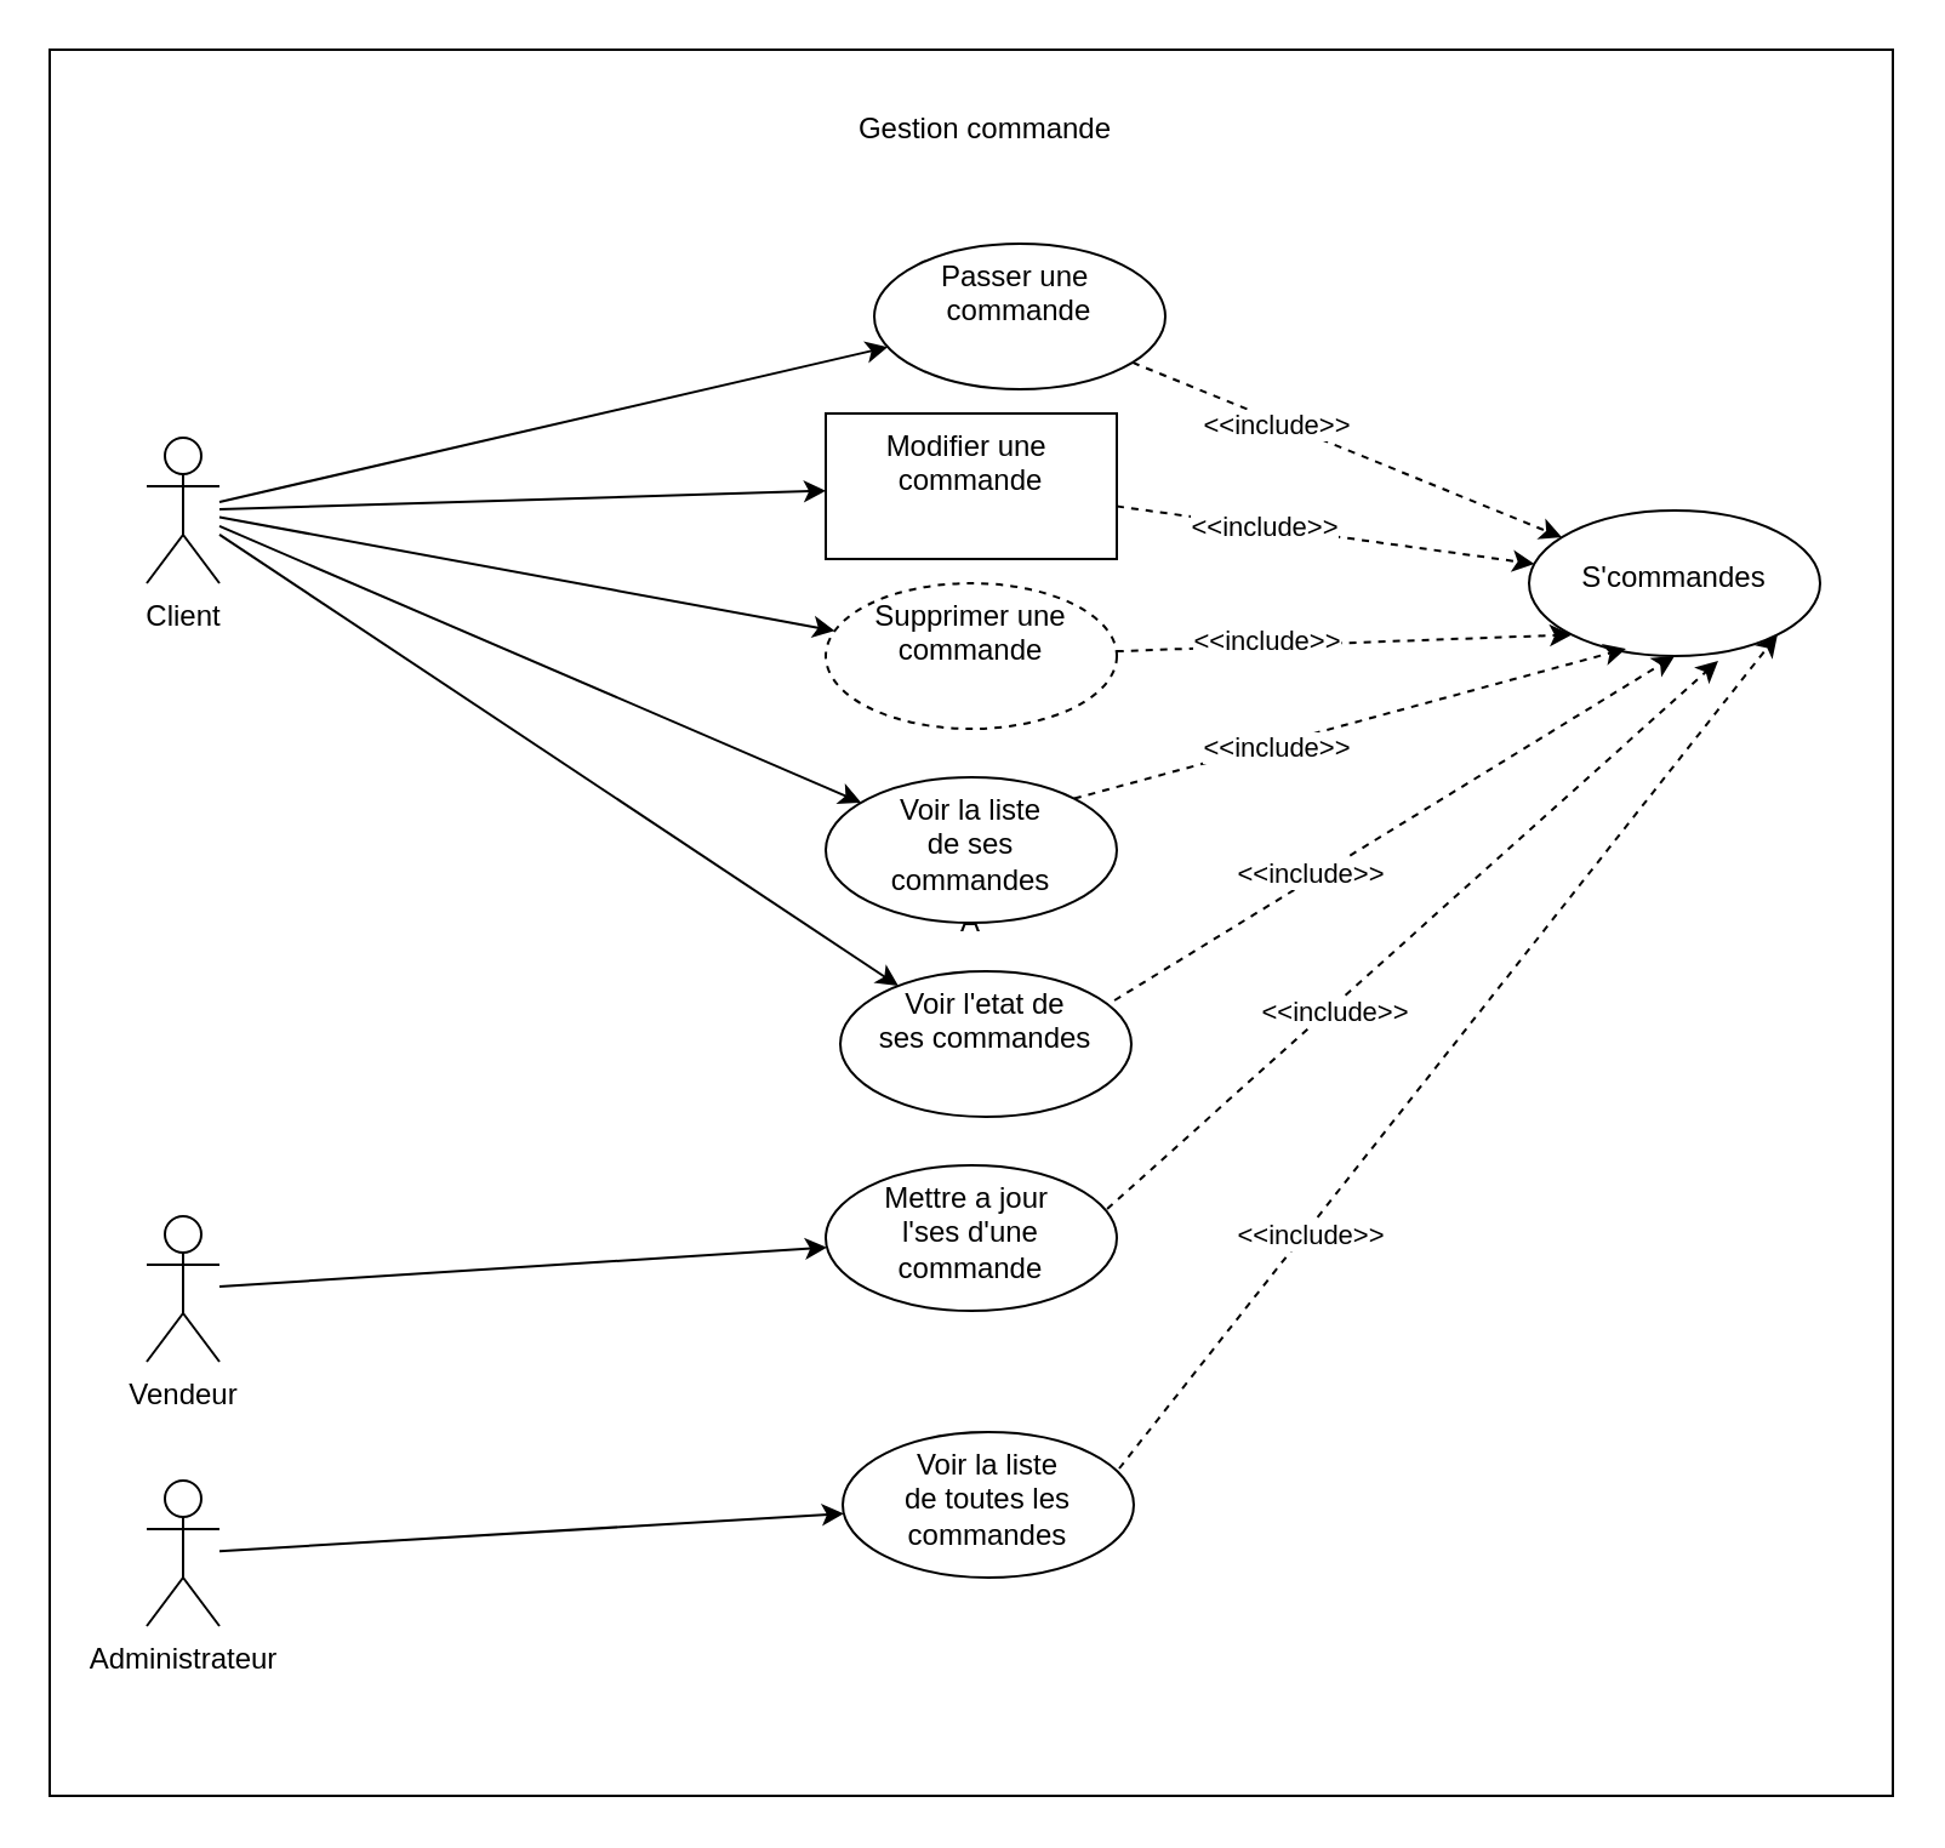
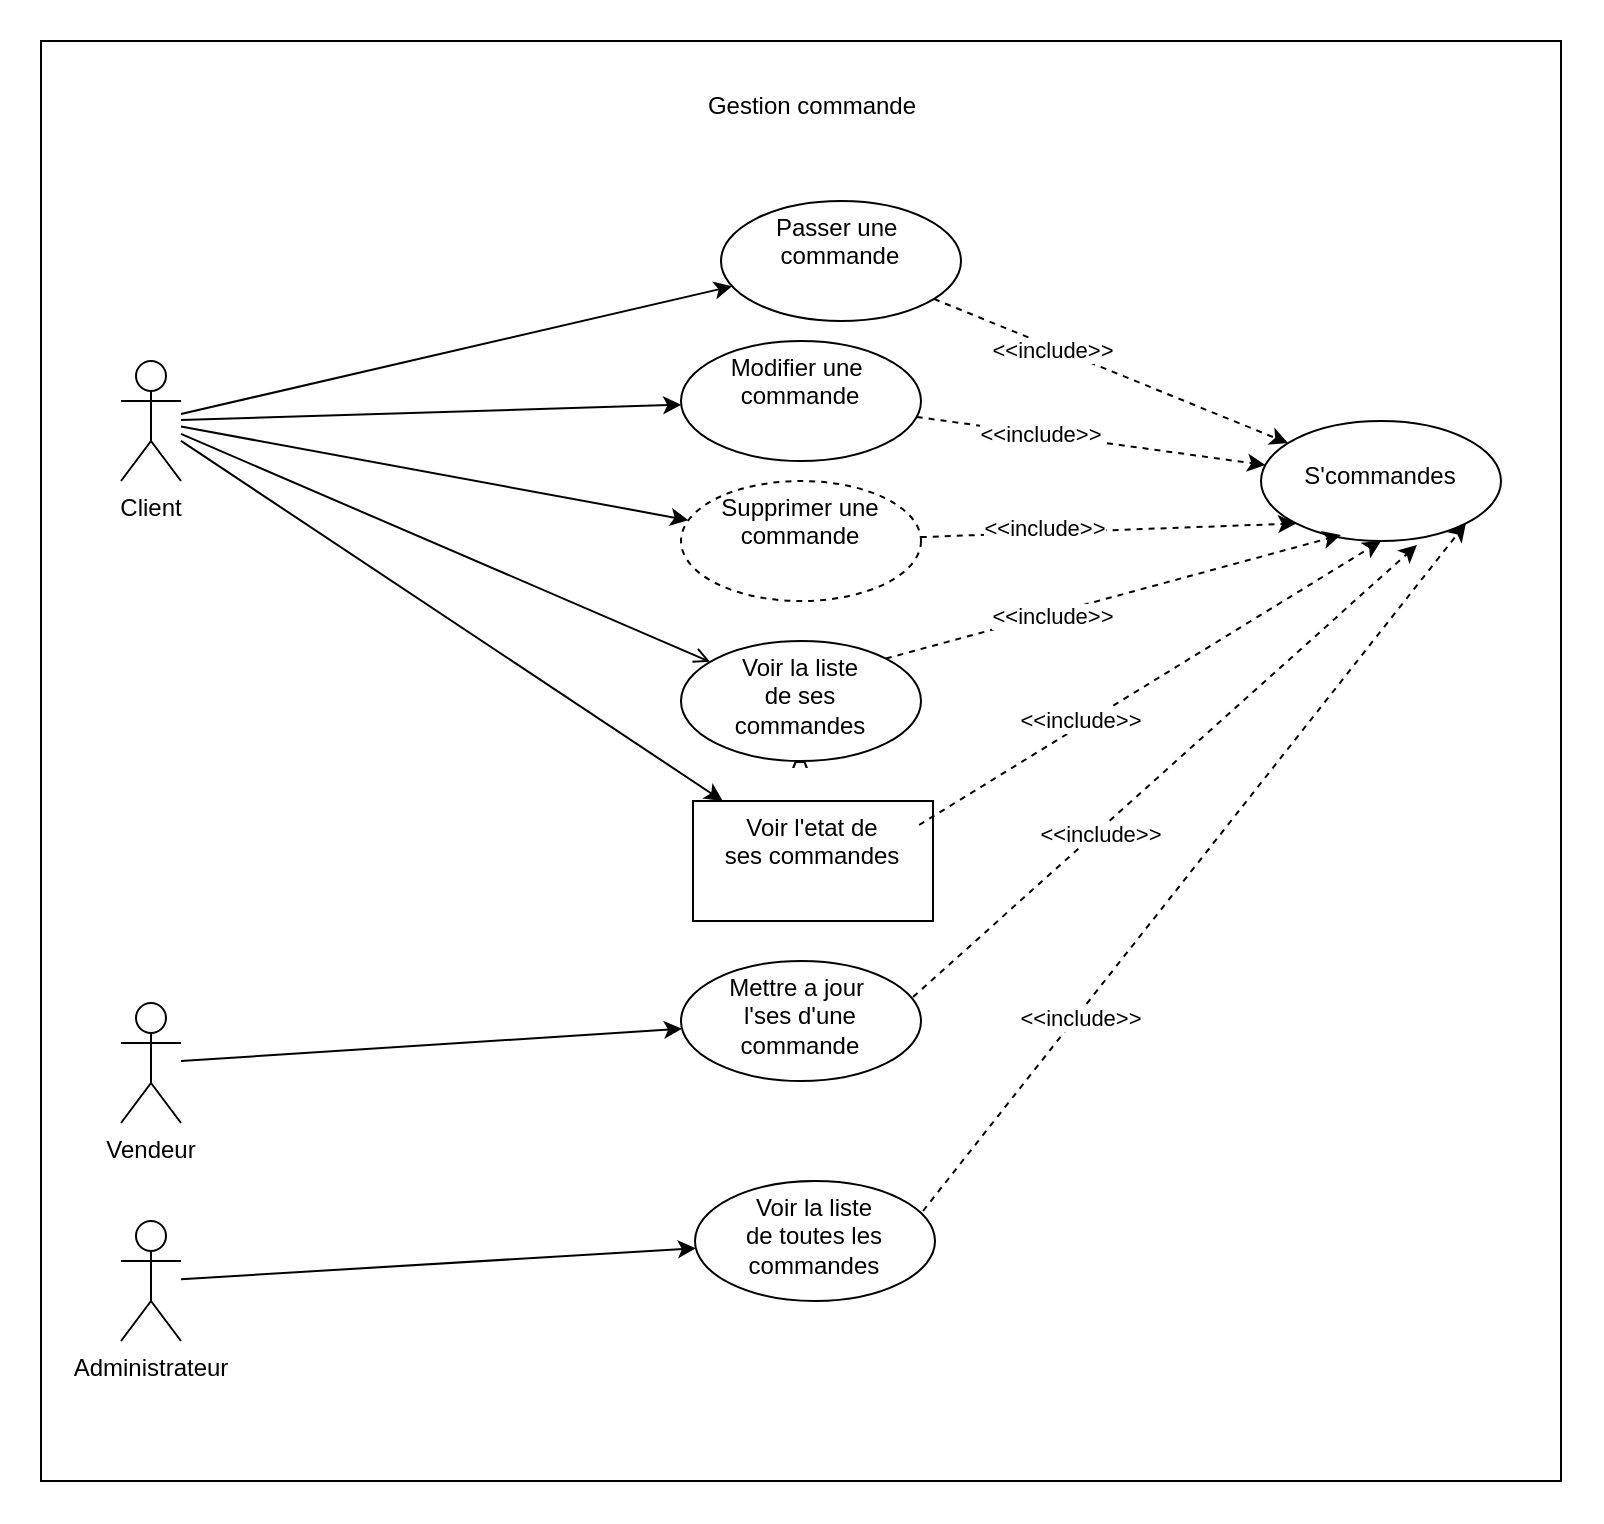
  <mxCell id="0" />
  <mxCell id="1" parent="0" />
  <mxCell id="2" value="A" style="rounded=0;whiteSpace=wrap;html=1;" vertex="1" parent="1"><mxGeometry y="20" width="760" height="720" as="geometry" x="20" /></mxCell>
  <mxCell id="3" value="" style="rounded=0;orthogonalLoop=1;jettySize=auto;html=1;" edge="1" parent="1" source="7" target="11"><mxGeometry relative="1" as="geometry" /></mxCell>
  <mxCell id="4" value="" style="edgeStyle=none;rounded=0;orthogonalLoop=1;jettySize=auto;html=1;" edge="1" parent="1" source="7" target="14"><mxGeometry relative="1" as="geometry" /></mxCell>
  <mxCell id="5" value="" style="edgeStyle=none;rounded=0;orthogonalLoop=1;jettySize=auto;html=1;strokeColor=default;" edge="1" parent="1" source="7" target="17"><mxGeometry relative="1" as="geometry" /></mxCell>
- <mxCell id="6" value="" style="edgeStyle=none;rounded=0;orthogonalLoop=1;jettySize=auto;html=1;strokeColor=default;" edge="1" parent="1" source="7" target="22"><mxGeometry relative="1" as="geometry" /></mxCell>
+ <mxCell id="6" value="" style="edgeStyle=none;rounded=0;orthogonalLoop=1;jettySize=auto;html=1;strokeColor=default;endArrow=open;" edge="1" parent="1" source="7" target="22"><mxGeometry relative="1" as="geometry" /></mxCell>
  <mxCell id="7" value="Client" style="shape=umlActor;verticalLabelPosition=bottom;verticalAlign=top;html=1;outlineConnect=0;" vertex="1" parent="1"><mxGeometry x="60" y="180" width="30" height="60" as="geometry" /></mxCell>
  <mxCell id="8" value="Gestion commande" style="text;html=1;strokeColor=none;fillColor=none;align=center;verticalAlign=middle;whiteSpace=wrap;rounded=0;" vertex="1" parent="1"><mxGeometry x="345" y="38" width="122" height="30" as="geometry" /></mxCell>
  <mxCell id="9" value="" style="edgeStyle=none;rounded=0;orthogonalLoop=1;jettySize=auto;html=1;strokeColor=default;dashed=1;" edge="1" parent="1" source="11" target="18"><mxGeometry relative="1" as="geometry" /></mxCell>
  <mxCell id="10" value="&amp;lt;&amp;lt;include&amp;gt;&amp;gt;" style="edgeLabel;html=1;align=center;verticalAlign=middle;resizable=0;points=[];" vertex="1" connectable="0" parent="9"><mxGeometry x="-0.326" y="-1" relative="1" as="geometry"><mxPoint as="offset" /></mxGeometry></mxCell>
  <mxCell id="11" value="Passer une&amp;nbsp;&lt;br&gt;commande" style="ellipse;whiteSpace=wrap;html=1;verticalAlign=top;" vertex="1" parent="1"><mxGeometry x="360" y="100" width="120" height="60" as="geometry" /></mxCell>
  <mxCell id="12" style="edgeStyle=none;rounded=0;orthogonalLoop=1;jettySize=auto;html=1;strokeColor=default;dashed=1;" edge="1" parent="1" source="14" target="18"><mxGeometry relative="1" as="geometry" /></mxCell>
  <mxCell id="13" value="&amp;lt;&amp;lt;include&amp;gt;&amp;gt;" style="edgeLabel;html=1;align=center;verticalAlign=middle;resizable=0;points=[];" vertex="1" connectable="0" parent="12"><mxGeometry x="-0.299" relative="1" as="geometry"><mxPoint as="offset" /></mxGeometry></mxCell>
- <mxCell id="14" value="Modifier une&amp;nbsp;&lt;br&gt;commande" style="whiteSpace=wrap;html=1;verticalAlign=top;rounded=0;" vertex="1" parent="1"><mxGeometry x="340" y="170" width="120" height="60" as="geometry" /></mxCell>
+ <mxCell id="14" value="Modifier une&amp;nbsp;&lt;br&gt;commande" style="ellipse;whiteSpace=wrap;html=1;verticalAlign=top;" vertex="1" parent="1"><mxGeometry x="340" y="170" width="120" height="60" as="geometry" /></mxCell>
  <mxCell id="15" style="edgeStyle=none;rounded=0;orthogonalLoop=1;jettySize=auto;html=1;entryX=0;entryY=1;entryDx=0;entryDy=0;strokeColor=default;dashed=1;" edge="1" parent="1" source="17" target="18"><mxGeometry relative="1" as="geometry" /></mxCell>
  <mxCell id="16" value="&amp;lt;&amp;lt;include&amp;gt;&amp;gt;" style="edgeLabel;html=1;align=center;verticalAlign=middle;resizable=0;points=[];" vertex="1" connectable="0" parent="15"><mxGeometry x="-0.337" y="2" relative="1" as="geometry"><mxPoint as="offset" /></mxGeometry></mxCell>
  <mxCell id="17" value="Supprimer une&lt;br&gt;commande" style="ellipse;whiteSpace=wrap;html=1;verticalAlign=top;dashed=1;" vertex="1" parent="1"><mxGeometry x="340" y="240" width="120" height="60" as="geometry" /></mxCell>
  <mxCell id="18" value="&lt;br&gt;S'commandes" style="ellipse;whiteSpace=wrap;html=1;verticalAlign=top;" vertex="1" parent="1"><mxGeometry x="630" y="210" width="120" height="60" as="geometry" /></mxCell>
  <mxCell id="19" value="" style="edgeStyle=none;rounded=0;orthogonalLoop=1;jettySize=auto;html=1;strokeColor=default;" edge="1" parent="1" source="7" target="25"><mxGeometry relative="1" as="geometry" /></mxCell>
  <mxCell id="20" value="" style="edgeStyle=none;rounded=0;orthogonalLoop=1;jettySize=auto;html=1;strokeColor=default;" edge="1" parent="1" source="21" target="28"><mxGeometry relative="1" as="geometry" /></mxCell>
  <mxCell id="21" value="Vendeur" style="shape=umlActor;verticalLabelPosition=bottom;verticalAlign=top;html=1;" vertex="1" parent="1"><mxGeometry x="60" y="501" width="30" height="60" as="geometry" /></mxCell>
  <mxCell id="22" value="Voir la liste &lt;br&gt;de ses&lt;br&gt;commandes" style="ellipse;whiteSpace=wrap;html=1;verticalAlign=top;" vertex="1" parent="1"><mxGeometry x="340" y="320" width="120" height="60" as="geometry" /></mxCell>
  <mxCell id="23" style="edgeStyle=none;rounded=0;orthogonalLoop=1;jettySize=auto;html=1;entryX=0.333;entryY=0.95;entryDx=0;entryDy=0;strokeColor=default;dashed=1;exitX=1;exitY=0;exitDx=0;exitDy=0;entryPerimeter=0;" edge="1" parent="1" source="22" target="18"><mxGeometry relative="1" as="geometry"><mxPoint x="472.37" y="288.444" as="sourcePoint" /><mxPoint x="647.574" y="251.213" as="targetPoint" /></mxGeometry></mxCell>
  <mxCell id="24" value="&amp;lt;&amp;lt;include&amp;gt;&amp;gt;" style="edgeLabel;html=1;align=center;verticalAlign=middle;resizable=0;points=[];" vertex="1" connectable="0" parent="23"><mxGeometry x="-0.267" y="-1" relative="1" as="geometry"><mxPoint as="offset" /></mxGeometry></mxCell>
- <mxCell id="25" value="Voir l'etat de&lt;br&gt;ses commandes" style="ellipse;whiteSpace=wrap;html=1;verticalAlign=top;" vertex="1" parent="1"><mxGeometry x="346" y="400" width="120" height="60" as="geometry" /></mxCell>
+ <mxCell id="25" value="Voir l'etat de&lt;br&gt;ses commandes" style="whiteSpace=wrap;html=1;verticalAlign=top;rounded=0;" vertex="1" parent="1"><mxGeometry x="346" y="400" width="120" height="60" as="geometry" /></mxCell>
  <mxCell id="26" style="edgeStyle=none;rounded=0;orthogonalLoop=1;jettySize=auto;html=1;entryX=0.5;entryY=1;entryDx=0;entryDy=0;strokeColor=default;dashed=1;exitX=0.942;exitY=0.2;exitDx=0;exitDy=0;exitPerimeter=0;" edge="1" parent="1" source="25" target="18"><mxGeometry relative="1" as="geometry"><mxPoint x="457.426" y="348.787" as="sourcePoint" /><mxPoint x="669.96" y="257" as="targetPoint" /></mxGeometry></mxCell>
  <mxCell id="27" value="&amp;lt;&amp;lt;include&amp;gt;&amp;gt;" style="edgeLabel;html=1;align=center;verticalAlign=middle;resizable=0;points=[];" vertex="1" connectable="0" parent="26"><mxGeometry x="-0.293" y="3" relative="1" as="geometry"><mxPoint as="offset" /></mxGeometry></mxCell>
  <mxCell id="28" value="Mettre a jour&amp;nbsp;&lt;br&gt;l'ses d'une&lt;br&gt;commande" style="ellipse;whiteSpace=wrap;html=1;verticalAlign=top;" vertex="1" parent="1"><mxGeometry x="340" y="480" width="120" height="60" as="geometry" /></mxCell>
  <mxCell id="29" style="edgeStyle=none;rounded=0;orthogonalLoop=1;jettySize=auto;html=1;entryX=0.65;entryY=1.033;entryDx=0;entryDy=0;strokeColor=default;dashed=1;exitX=0.967;exitY=0.3;exitDx=0;exitDy=0;exitPerimeter=0;entryPerimeter=0;" edge="1" parent="1" source="28" target="18"><mxGeometry relative="1" as="geometry"><mxPoint x="470.04" y="432" as="sourcePoint" /><mxPoint x="690" y="260" as="targetPoint" /></mxGeometry></mxCell>
  <mxCell id="30" value="&amp;lt;&amp;lt;include&amp;gt;&amp;gt;" style="edgeLabel;html=1;align=center;verticalAlign=middle;resizable=0;points=[];" vertex="1" connectable="0" parent="29"><mxGeometry x="-0.267" y="-2" relative="1" as="geometry"><mxPoint as="offset" /></mxGeometry></mxCell>
  <mxCell id="31" value="" style="edgeStyle=none;rounded=0;orthogonalLoop=1;jettySize=auto;html=1;strokeColor=default;" edge="1" parent="1" source="32" target="33"><mxGeometry relative="1" as="geometry" /></mxCell>
  <mxCell id="32" value="Administrateur" style="shape=umlActor;verticalLabelPosition=bottom;verticalAlign=top;html=1;" vertex="1" parent="1"><mxGeometry x="60" y="610" width="30" height="60" as="geometry" /></mxCell>
  <mxCell id="33" value="Voir la liste&lt;br&gt;de toutes les&lt;br&gt;commandes" style="ellipse;whiteSpace=wrap;html=1;verticalAlign=top;" vertex="1" parent="1"><mxGeometry x="347" y="590" width="120" height="60" as="geometry" /></mxCell>
  <mxCell id="34" style="edgeStyle=none;rounded=0;orthogonalLoop=1;jettySize=auto;html=1;entryX=1;entryY=1;entryDx=0;entryDy=0;strokeColor=default;dashed=1;exitX=0.95;exitY=0.25;exitDx=0;exitDy=0;exitPerimeter=0;" edge="1" parent="1" source="33" target="18"><mxGeometry relative="1" as="geometry"><mxPoint x="466.04" y="508" as="sourcePoint" /><mxPoint x="708" y="261.98" as="targetPoint" /></mxGeometry></mxCell>
  <mxCell id="35" value="&amp;lt;&amp;lt;include&amp;gt;&amp;gt;" style="edgeLabel;html=1;align=center;verticalAlign=middle;resizable=0;points=[];" vertex="1" connectable="0" parent="34"><mxGeometry x="-0.435" y="-2" relative="1" as="geometry"><mxPoint as="offset" /></mxGeometry></mxCell>
